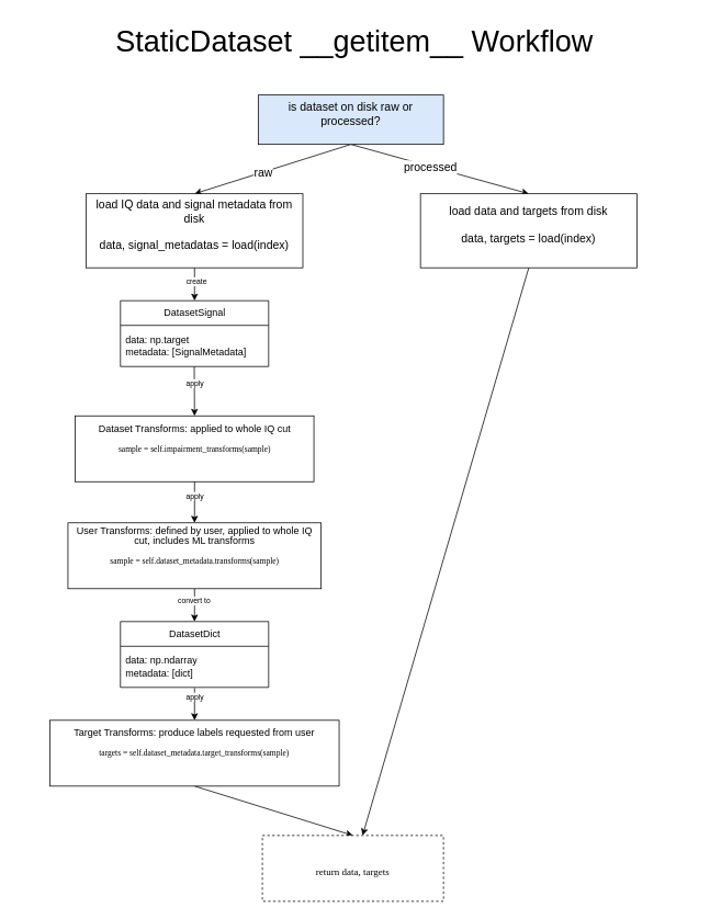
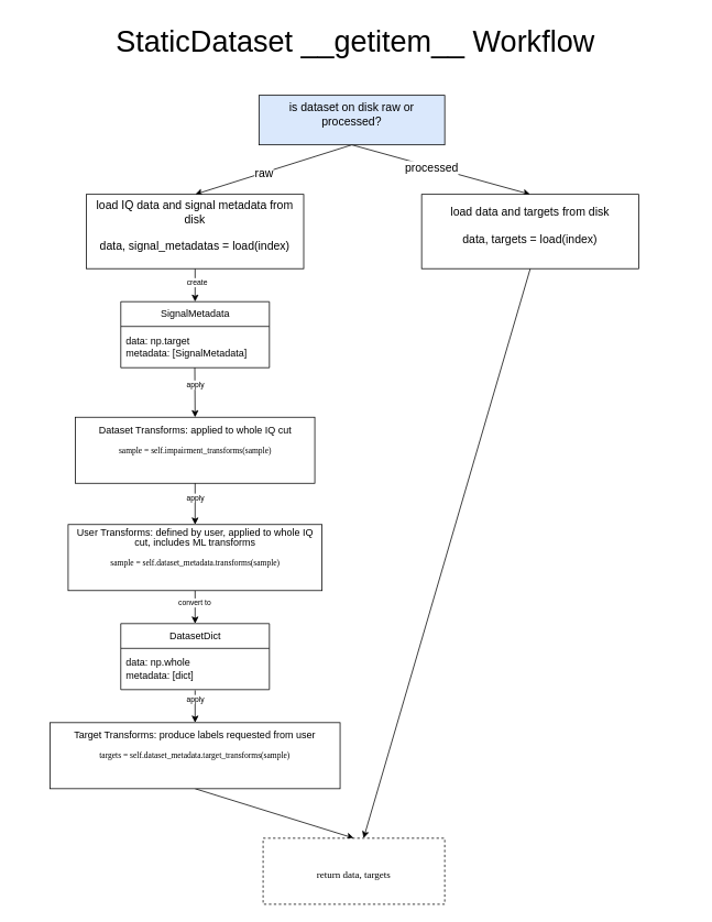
  <mxCell id="0" />
  <mxCell id="1" parent="0" />
  <mxCell id="2" value="StaticDataset __getitem__ Workflow" style="text;html=1;strokeColor=none;fillColor=none;align=center;verticalAlign=middle;whiteSpace=wrap;rounded=0;fontSize=36;" vertex="1" parent="1"><mxGeometry x="20" y="20" width="820" height="60" as="geometry" /></mxCell>
  <mxCell id="3" style="edgeStyle=none;html=1;entryX=0.5;entryY=0;entryDx=0;entryDy=0;fontSize=9;exitX=0.5;exitY=1;exitDx=0;exitDy=0;" edge="1" parent="1" source="4" target="5"><mxGeometry relative="1" as="geometry" /></mxCell>
  <mxCell id="4" value="&lt;p style=&quot;line-height: 100%; font-size: 12px;&quot;&gt;Target Transforms: produce labels requested from user&lt;/p&gt;&lt;p style=&quot;line-height: 100%; font-size: 12px;&quot;&gt;&lt;span style=&quot;font-size: 10px; background-color: initial; font-family: &amp;quot;Source Code Pro&amp;quot;;&quot;&gt;targets = self.dataset_metadata.target_transforms(sample)&lt;/span&gt;&lt;/p&gt;&lt;p style=&quot;line-height: 100%;&quot;&gt;&lt;/p&gt;&lt;p style=&quot;line-height: 100%;&quot;&gt;&lt;/p&gt;" style="rounded=0;whiteSpace=wrap;html=1;fontSize=36;align=center;verticalAlign=middle;" vertex="1" parent="1"><mxGeometry x="59.99" y="875" width="351.25" height="80" as="geometry" /></mxCell>
  <mxCell id="5" value="&lt;p style=&quot;line-height: 100%;&quot;&gt;&lt;span style=&quot;font-size: 12px;&quot;&gt;&lt;font data-font-src=&quot;https://fonts.googleapis.com/css?family=Source+Code+Pro&quot; face=&quot;Source Code Pro&quot;&gt;return data, targets&lt;/font&gt;&lt;/span&gt;&lt;/p&gt;" style="rounded=0;whiteSpace=wrap;html=1;fontSize=36;align=center;verticalAlign=middle;dashed=1;" vertex="1" parent="1"><mxGeometry x="318" y="1015" width="220" height="80" as="geometry" /></mxCell>
  <mxCell id="6" style="edgeStyle=none;html=1;entryX=0.5;entryY=0;entryDx=0;entryDy=0;fontSize=9;exitX=0.5;exitY=1.017;exitDx=0;exitDy=0;exitPerimeter=0;" edge="1" parent="1" source="9" target="4"><mxGeometry relative="1" as="geometry"><mxPoint x="271.22" y="895" as="sourcePoint" /></mxGeometry></mxCell>
  <mxCell id="7" value="apply" style="edgeLabel;html=1;align=center;verticalAlign=middle;resizable=0;points=[];fontSize=9;" vertex="1" connectable="0" parent="6"><mxGeometry x="-0.417" relative="1" as="geometry"><mxPoint as="offset" /></mxGeometry></mxCell>
  <mxCell id="8" value="DatasetDict" style="swimlane;fontStyle=0;childLayout=stackLayout;horizontal=1;startSize=30;horizontalStack=0;resizeParent=1;resizeParentMax=0;resizeLast=0;collapsible=1;marginBottom=0;whiteSpace=wrap;html=1;fontSize=12;" vertex="1" parent="1"><mxGeometry x="145.6" y="755" width="180" height="80" as="geometry" /></mxCell>
- <mxCell id="9" value="data: np.ndarray&lt;br&gt;metadata: [dict]" style="text;strokeColor=none;fillColor=none;align=left;verticalAlign=middle;spacingLeft=4;spacingRight=4;overflow=hidden;points=[[0,0.5],[1,0.5]];portConstraint=eastwest;rotatable=0;whiteSpace=wrap;html=1;fontSize=12;" vertex="1" parent="8"><mxGeometry y="30" width="180" height="50" as="geometry" /></mxCell>
+ <mxCell id="9" value="data: np.whole&lt;br&gt;metadata: [dict]" style="text;strokeColor=none;fillColor=none;align=left;verticalAlign=middle;spacingLeft=4;spacingRight=4;overflow=hidden;points=[[0,0.5],[1,0.5]];portConstraint=eastwest;rotatable=0;whiteSpace=wrap;html=1;fontSize=12;" vertex="1" parent="8"><mxGeometry y="30" width="180" height="50" as="geometry" /></mxCell>
  <mxCell id="10" style="edgeStyle=none;html=1;fontSize=9;exitX=0.5;exitY=1;exitDx=0;exitDy=0;" edge="1" parent="1" source="27" target="17"><mxGeometry relative="1" as="geometry"><mxPoint x="239.18" y="425" as="sourcePoint" /><mxPoint x="224.18" y="375" as="targetPoint" /></mxGeometry></mxCell>
  <mxCell id="11" value="create" style="edgeLabel;html=1;align=center;verticalAlign=middle;resizable=0;points=[];fontSize=9;" vertex="1" connectable="0" parent="10"><mxGeometry x="-0.215" y="2" relative="1" as="geometry"><mxPoint as="offset" /></mxGeometry></mxCell>
  <mxCell id="12" style="edgeStyle=none;html=1;fontSize=9;exitX=0.5;exitY=1;exitDx=0;exitDy=0;entryX=0.5;entryY=0;entryDx=0;entryDy=0;" edge="1" parent="1" source="14" target="8"><mxGeometry relative="1" as="geometry"><mxPoint x="481.23" y="885" as="sourcePoint" /><mxPoint x="194.18" y="775" as="targetPoint" /></mxGeometry></mxCell>
  <mxCell id="13" value="convert to" style="edgeLabel;html=1;align=center;verticalAlign=middle;resizable=0;points=[];fontSize=9;" vertex="1" connectable="0" parent="12"><mxGeometry x="-0.284" y="-1" relative="1" as="geometry"><mxPoint as="offset" /></mxGeometry></mxCell>
  <mxCell id="14" value="&lt;p style=&quot;line-height: 100%; font-size: 12px;&quot;&gt;User Transforms: defined by user, applied to whole IQ cut, includes ML transforms&lt;/p&gt;&lt;p style=&quot;line-height: 100%; font-size: 12px;&quot;&gt;&lt;span style=&quot;font-size: 10px; font-family: &amp;quot;Source Code Pro&amp;quot;; background-color: initial;&quot;&gt;sample = self.dataset_metadata.transforms(sample)&lt;/span&gt;&lt;/p&gt;&lt;p style=&quot;line-height: 100%;&quot;&gt;&lt;/p&gt;" style="rounded=0;whiteSpace=wrap;html=1;fontSize=36;align=center;verticalAlign=middle;" vertex="1" parent="1"><mxGeometry x="81.85" y="635" width="307.5" height="80" as="geometry" /></mxCell>
  <mxCell id="15" style="edgeStyle=none;html=1;fontSize=9;exitX=0.498;exitY=1;exitDx=0;exitDy=0;entryX=0.5;entryY=0;entryDx=0;entryDy=0;exitPerimeter=0;" edge="1" parent="1" source="18" target="19"><mxGeometry relative="1" as="geometry"><mxPoint x="384.79" y="560" as="targetPoint" /><mxPoint x="325.29" y="544.9" as="sourcePoint" /></mxGeometry></mxCell>
  <mxCell id="16" value="apply" style="edgeLabel;html=1;align=center;verticalAlign=middle;resizable=0;points=[];fontSize=9;" vertex="1" connectable="0" parent="15"><mxGeometry x="-0.305" relative="1" as="geometry"><mxPoint as="offset" /></mxGeometry></mxCell>
- <mxCell id="17" value="DatasetSignal" style="swimlane;fontStyle=0;childLayout=stackLayout;horizontal=1;startSize=30;horizontalStack=0;resizeParent=1;resizeParentMax=0;resizeLast=0;collapsible=1;marginBottom=0;whiteSpace=wrap;html=1;fontSize=12;" vertex="1" parent="1"><mxGeometry x="145.61" y="365" width="180" height="80" as="geometry" /></mxCell>
+ <mxCell id="17" value="SignalMetadata" style="swimlane;fontStyle=0;childLayout=stackLayout;horizontal=1;startSize=30;horizontalStack=0;resizeParent=1;resizeParentMax=0;resizeLast=0;collapsible=1;marginBottom=0;whiteSpace=wrap;html=1;fontSize=12;" vertex="1" parent="1"><mxGeometry x="145.61" y="365" width="180" height="80" as="geometry" /></mxCell>
  <mxCell id="18" value="data: np.target&lt;br&gt;metadata: [SignalMetadata]" style="text;strokeColor=none;fillColor=none;align=left;verticalAlign=middle;spacingLeft=4;spacingRight=4;overflow=hidden;points=[[0,0.5],[1,0.5]];portConstraint=eastwest;rotatable=0;whiteSpace=wrap;html=1;fontSize=12;" vertex="1" parent="17"><mxGeometry y="30" width="180" height="50" as="geometry" /></mxCell>
  <mxCell id="19" value="&lt;p style=&quot;line-height: 100%; font-size: 12px;&quot;&gt;Dataset Transforms: applied to whole IQ cut&lt;/p&gt;&lt;p style=&quot;line-height: 100%; font-size: 12px;&quot;&gt;&lt;span style=&quot;font-size: 10px; font-family: &amp;quot;Source Code Pro&amp;quot;; background-color: initial;&quot;&gt;sample = self.impairment_transforms(sample)&lt;/span&gt;&lt;/p&gt;&lt;p style=&quot;line-height: 100%;&quot;&gt;&lt;/p&gt;&lt;p style=&quot;line-height: 100%;&quot;&gt;&lt;/p&gt;" style="rounded=0;whiteSpace=wrap;html=1;fontSize=36;align=center;verticalAlign=middle;" vertex="1" parent="1"><mxGeometry x="90.6" y="505" width="290" height="80" as="geometry" /></mxCell>
  <mxCell id="20" style="edgeStyle=none;html=1;fontSize=9;exitX=0.5;exitY=1;exitDx=0;exitDy=0;entryX=0.5;entryY=0;entryDx=0;entryDy=0;" edge="1" parent="1" source="19" target="14"><mxGeometry relative="1" as="geometry"><mxPoint x="414.8" y="585" as="targetPoint" /><mxPoint x="339.62" y="584.45" as="sourcePoint" /></mxGeometry></mxCell>
  <mxCell id="21" value="apply" style="edgeLabel;html=1;align=center;verticalAlign=middle;resizable=0;points=[];fontSize=9;" vertex="1" connectable="0" parent="20"><mxGeometry x="-0.305" relative="1" as="geometry"><mxPoint as="offset" /></mxGeometry></mxCell>
  <mxCell id="22" style="edgeStyle=none;html=1;exitX=0.5;exitY=1;exitDx=0;exitDy=0;entryX=0.5;entryY=0;entryDx=0;entryDy=0;fontSize=14;" edge="1" parent="1" source="26" target="27"><mxGeometry relative="1" as="geometry" /></mxCell>
  <mxCell id="23" value="raw" style="edgeLabel;html=1;align=center;verticalAlign=middle;resizable=0;points=[];fontSize=14;" vertex="1" connectable="0" parent="22"><mxGeometry x="0.13" y="-1" relative="1" as="geometry"><mxPoint x="1" as="offset" /></mxGeometry></mxCell>
  <mxCell id="24" style="edgeStyle=none;html=1;exitX=0.5;exitY=1;exitDx=0;exitDy=0;entryX=0.5;entryY=0;entryDx=0;entryDy=0;fontSize=14;" edge="1" parent="1" source="26" target="29"><mxGeometry relative="1" as="geometry" /></mxCell>
  <mxCell id="25" value="processed" style="edgeLabel;html=1;align=center;verticalAlign=middle;resizable=0;points=[];fontSize=14;" vertex="1" connectable="0" parent="24"><mxGeometry x="-0.109" y="-1" relative="1" as="geometry"><mxPoint as="offset" /></mxGeometry></mxCell>
  <mxCell id="26" value="&lt;font style=&quot;font-size: 14px;&quot;&gt;is dataset on disk raw or processed?&lt;/font&gt;&lt;p style=&quot;line-height: 100%; font-size: 14px;&quot;&gt;&lt;/p&gt;&lt;p style=&quot;line-height: 100%; font-size: 14px;&quot;&gt;&lt;/p&gt;&lt;p style=&quot;line-height: 100%; font-size: 14px;&quot;&gt;&lt;/p&gt;&lt;p style=&quot;line-height: 100%; font-size: 14px;&quot;&gt;&lt;/p&gt;" style="rounded=0;whiteSpace=wrap;html=1;fontSize=14;align=center;verticalAlign=middle;fillColor=#dae8fc;" vertex="1" parent="1"><mxGeometry x="313" y="115" width="225" height="60" as="geometry" /></mxCell>
  <mxCell id="27" value="&lt;font style=&quot;font-size: 14px;&quot;&gt;load IQ data and signal metadata from disk&lt;br&gt;&lt;br&gt;data, signal_metadatas = load(index)&lt;br&gt;&lt;/font&gt;&lt;p style=&quot;line-height: 100%; font-size: 14px;&quot;&gt;&lt;/p&gt;&lt;p style=&quot;line-height: 100%; font-size: 14px;&quot;&gt;&lt;/p&gt;&lt;p style=&quot;line-height: 100%; font-size: 14px;&quot;&gt;&lt;/p&gt;&lt;p style=&quot;line-height: 100%; font-size: 14px;&quot;&gt;&lt;/p&gt;" style="rounded=0;whiteSpace=wrap;html=1;fontSize=14;align=center;verticalAlign=middle;" vertex="1" parent="1"><mxGeometry x="104.05" y="235" width="263.13" height="90" as="geometry" /></mxCell>
  <mxCell id="28" style="edgeStyle=none;html=1;exitX=0.5;exitY=1;exitDx=0;exitDy=0;fontSize=14;" edge="1" parent="1" source="29" target="5"><mxGeometry relative="1" as="geometry"><mxPoint x="510" y="715" as="targetPoint" /></mxGeometry></mxCell>
  <mxCell id="29" value="&lt;font style=&quot;font-size: 14px;&quot;&gt;load data and targets from disk&lt;br&gt;&lt;br&gt;data, targets = load(index)&lt;br&gt;&lt;/font&gt;&lt;p style=&quot;line-height: 100%; font-size: 14px;&quot;&gt;&lt;/p&gt;&lt;p style=&quot;line-height: 100%; font-size: 14px;&quot;&gt;&lt;/p&gt;&lt;p style=&quot;line-height: 100%; font-size: 14px;&quot;&gt;&lt;/p&gt;&lt;p style=&quot;line-height: 100%; font-size: 14px;&quot;&gt;&lt;/p&gt;" style="rounded=0;whiteSpace=wrap;html=1;fontSize=14;align=center;verticalAlign=middle;" vertex="1" parent="1"><mxGeometry x="510" y="235" width="263.13" height="90" as="geometry" /></mxCell>
